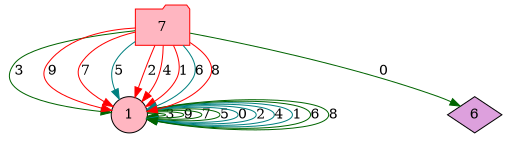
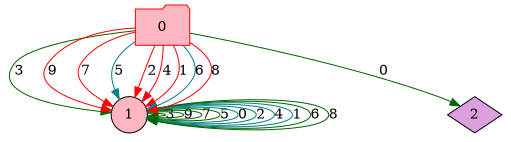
  digraph {
    node [fillcolor=lightpink style=filled]
    edge [color=darkgreen]
    1 [shape=circle]
-   0 [color=red shape=folder label=7]
-   2 [fillcolor=plum shape=diamond label=6]
+   0 [color=red shape=folder]
+   2 [fillcolor=plum shape=diamond]
    1 -> 1 [label=3]
    1 -> 1 [label=9]
    1 -> 1 [label=7]
    1 -> 1 [label=5]
    1 -> 1 [color=teal label=0]
    1 -> 1 [color=teal label=2]
    1 -> 1 [color=teal label=4]
    1 -> 1 [color=teal label=1]
    1 -> 1 [label=6]
    1 -> 1 [label=8]
    0 -> 1 [label=3]
    0 -> 1 [color=red label=9]
    0 -> 1 [color=red label=7]
    0 -> 1 [color=teal label=5]
    0 -> 1 [color=red label=2]
    0 -> 1 [color=red label=4]
    0 -> 1 [color=red label=1]
    0 -> 1 [color=teal label=6]
    0 -> 1 [color=red label=8]
    0 -> 2 [label=0]
  }
